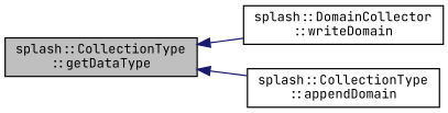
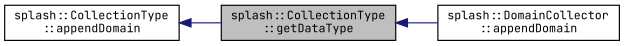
  digraph {
    fontname="JetBrains Mono"
    rankdir=LR
    node [color=black fillcolor=white fontname="JetBrains Mono" fontsize=10 shape=record style=filled]
    edge [color=midnightblue dir=back fontname="JetBrains Mono" fontsize=10 labelfontname=FreeSans labelfontsize=10 style=solid]
    n1 [fillcolor=grey75 fontcolor=black height=0.2 label="splash::CollectionType\l::getDataType" width=0.4]
-   n2 [height=0.2 label="splash::DomainCollector\l::writeDomain" width=0.4]
+   n2 [height=0.2 label="splash::DomainCollector\l::appendDomain" width=0.4]
    n3 [height=0.2 label="splash::CollectionType\l::appendDomain" width=0.4]
    n1 -> n2
-   n1 -> n3
+   n3 -> n1
  }
